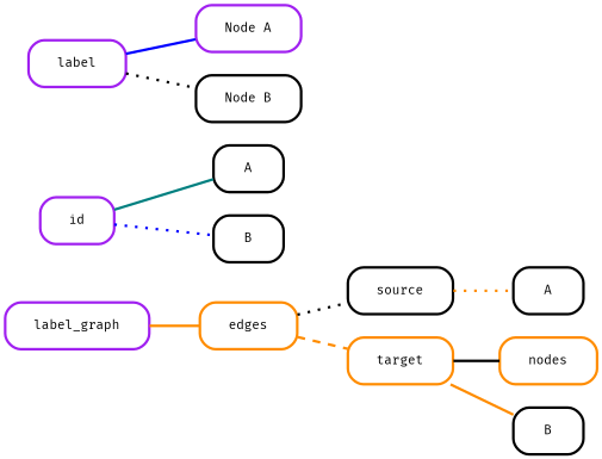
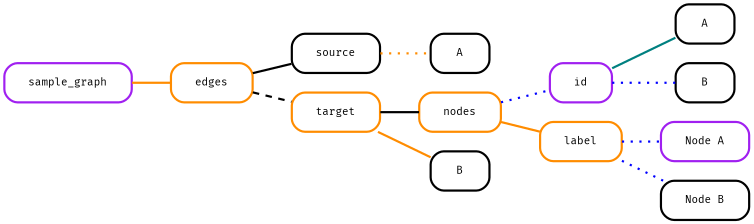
  digraph {
    rankdir=LR
    node [color=black fillcolor="#fafafa" fontname="Fira Mono" fontsize=10 margin="0.3,0.1" penwidth=2.0 shape=box style=rounded]
    edge [arrowhead=none color=darkorange penwidth=2.0 style=solid]
-   n1 [color=purple label=label_graph]
+   n1 [color=purple label=sample_graph]
    n2 [color=darkorange label=edges]
    n3 [color=darkorange label=nodes]
    n4 [color=purple label=id]
-   n5 [color=purple label=label]
+   n5 [color=darkorange label=label]
    n6 [label=source]
    n7 [color=darkorange label=target]
    n8 [label=A]
    n9 [label=B]
    n10 [color=purple label="Node A"]
    n11 [label="Node B"]
    n12 [label=A]
    n13 [label=B]
    n1 -> n2
-   n2 -> n6 [color=black style=dotted]
-   n2 -> n7 [style=dashed]
+   n2 -> n6 [color=black]
+   n2 -> n7 [color=black style=dashed]
+   n3 -> n4 [color=blue style=dotted]
+   n3 -> n5
    n4 -> n8 [color=teal]
    n4 -> n9 [color=blue style=dotted]
-   n5 -> n10 [color=blue]
-   n5 -> n11 [color=black style=dotted]
+   n5 -> n10 [color=blue style=dotted]
+   n5 -> n11 [color=blue style=dotted]
    n6 -> n12 [style=dotted]
    n7 -> n3 [color=black]
    n7 -> n13
  }
